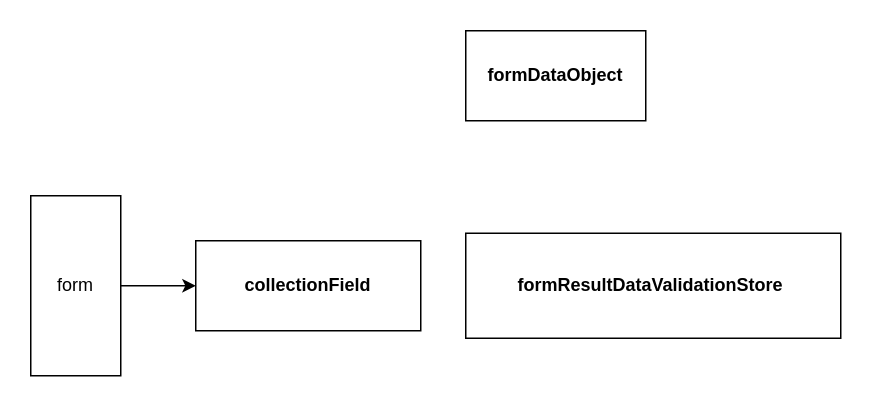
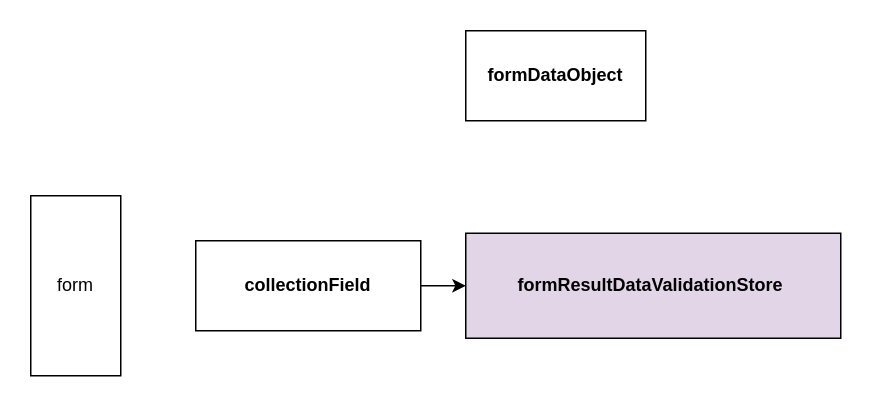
  <mxCell id="0" />
  <mxCell id="1" parent="0" />
- <mxCell id="2" value="&lt;span style=&quot;font-weight: 600&quot;&gt;formResultDataValidationStore&amp;nbsp;&lt;/span&gt;" style="rounded=0;whiteSpace=wrap;html=1;" vertex="1" parent="1"><mxGeometry x="310" y="155" width="250" height="70" as="geometry" /></mxCell>
+ <mxCell id="2" value="&lt;span style=&quot;font-weight: 600&quot;&gt;formResultDataValidationStore&amp;nbsp;&lt;/span&gt;" style="rounded=0;whiteSpace=wrap;html=1;fillColor=#e1d5e7;" vertex="1" parent="1"><mxGeometry x="310" y="155" width="250" height="70" as="geometry" /></mxCell>
  <mxCell id="3" value="&lt;span style=&quot;font-weight: 600&quot;&gt;formDataObject&lt;/span&gt;" style="rounded=0;whiteSpace=wrap;html=1;" vertex="1" parent="1"><mxGeometry x="310" y="20" width="120" height="60" as="geometry" /></mxCell>
- <mxCell id="4" value="" style="edgeStyle=orthogonalEdgeStyle;rounded=0;orthogonalLoop=1;jettySize=auto;html=1;" edge="1" parent="1" source="5" target="7"><mxGeometry relative="1" as="geometry" /></mxCell>
  <mxCell id="5" value="form" style="rounded=0;whiteSpace=wrap;html=1;direction=south;" vertex="1" parent="1"><mxGeometry x="20" y="130" width="60" height="120" as="geometry" /></mxCell>
+ <mxCell id="6" value="" style="edgeStyle=orthogonalEdgeStyle;rounded=0;orthogonalLoop=1;jettySize=auto;html=1;" edge="1" parent="1" source="7" target="2"><mxGeometry relative="1" as="geometry" /></mxCell>
  <mxCell id="7" value="&lt;span style=&quot;font-weight: 600&quot;&gt;collectionField&lt;/span&gt;" style="whiteSpace=wrap;html=1;rounded=0;" vertex="1" parent="1"><mxGeometry x="130" y="160" width="150" height="60" as="geometry" /></mxCell>
